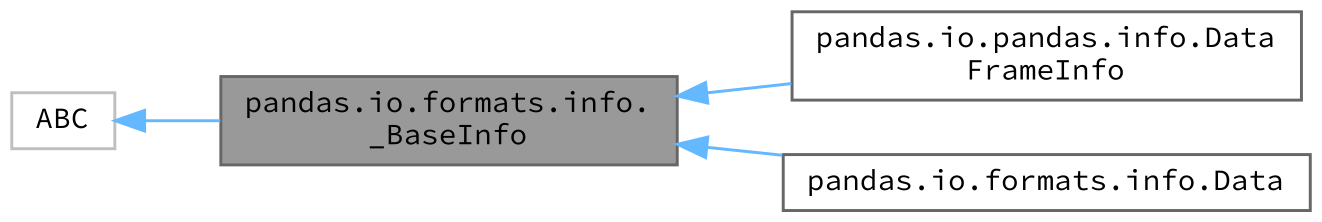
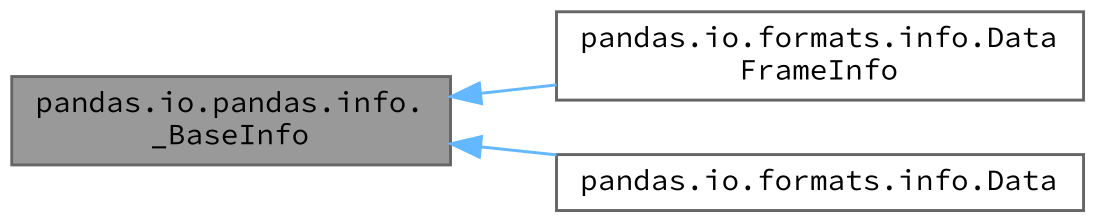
  digraph {
    fontname="Source Code Pro"
    rankdir=LR
    node [color=gray40 fillcolor=white fontname="Source Code Pro" fontsize=10 shape=box style=filled]
    edge [color=steelblue1 dir=back fontname="Source Code Pro" fontsize=10 labelfontname=Helvetica labelfontsize=10 style=solid]
-   n1 [fillcolor=grey60 fontcolor=black height=0.2 label="pandas.io.formats.info.\l_BaseInfo" width=0.4]
-   n2 [height=0.2 label="pandas.io.pandas.info.Data\lFrameInfo" width=0.4]
+   n1 [fillcolor=grey60 fontcolor=black height=0.2 label="pandas.io.pandas.info.\l_BaseInfo" width=0.4]
+   n2 [height=0.2 label="pandas.io.formats.info.Data\lFrameInfo" width=0.4]
    n3 [height=0.2 label="pandas.io.formats.info.Data" width=0.4]
-   n4 [color=grey75 height=0.2 label=ABC width=0.4]
    n1 -> n2
    n1 -> n3
-   n4 -> n1
  }
